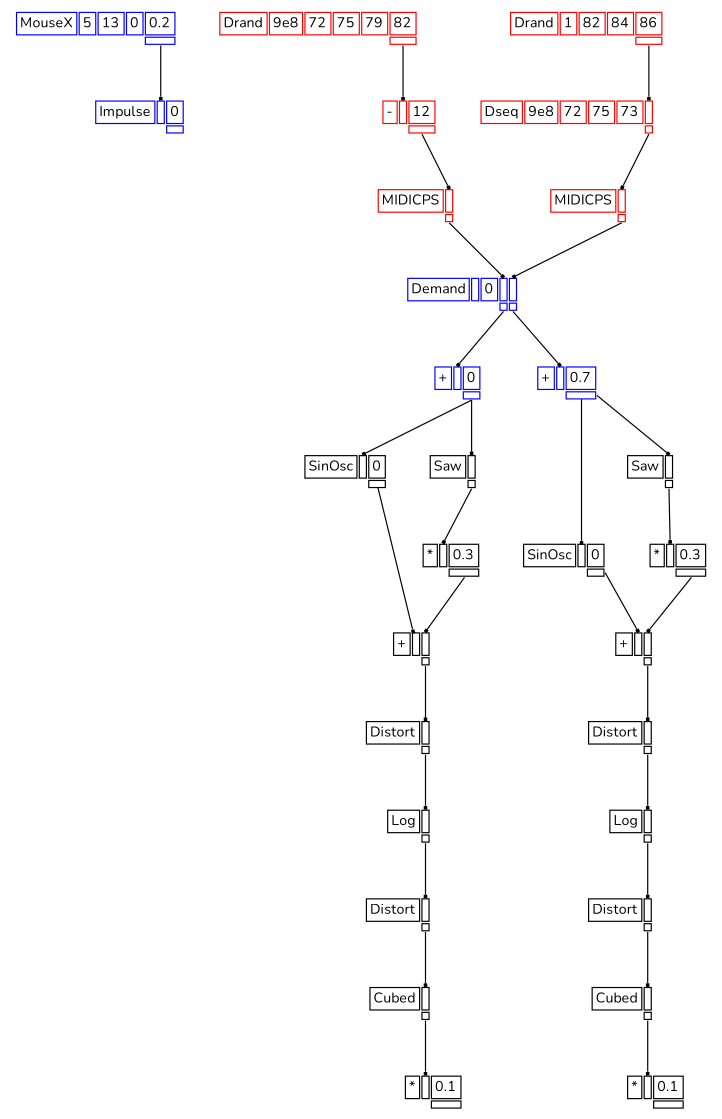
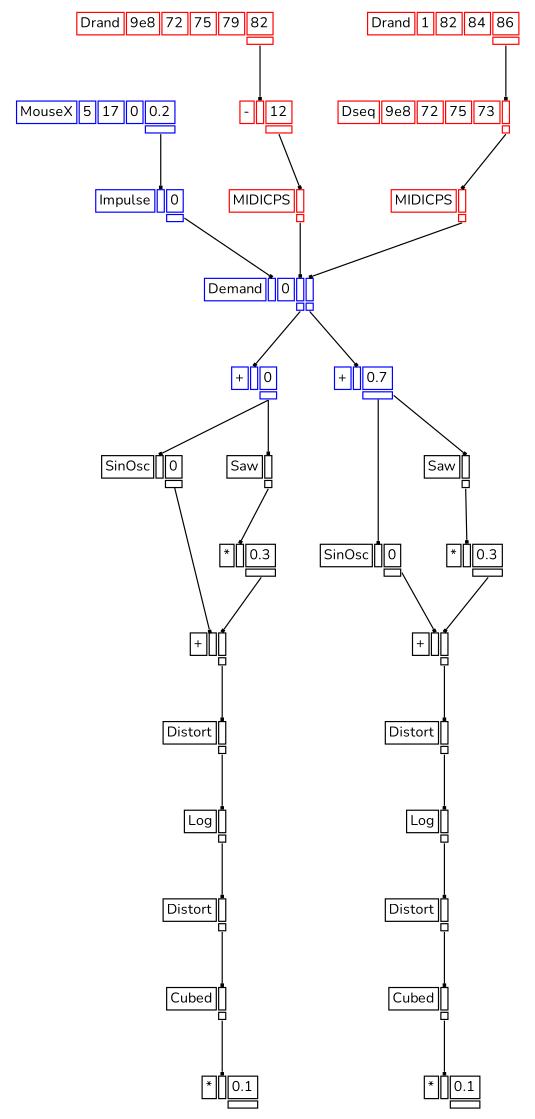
  digraph {
    fontname=Nunito
    splines=false
    node [color=black fontname=Nunito fontsize=12 shape=plaintext]
    edge [arrowhead=box arrowsize=0.25 fontname=Nunito headport=i_0 tailport=o_0]
-   n1 [color=blue label=<<TABLE BORDER="0" CELLBORDER="1"><TR><TD>MouseX</TD><TD ID="u_4:K_0">5</TD><TD ID="u_4:K_1">13</TD><TD ID="u_4:K_2">0</TD><TD ID="u_4:K_3">0.2</TD></TR><TR><TD BORDER="0"></TD><TD BORDER="0"></TD><TD BORDER="0"></TD><TD BORDER="0"></TD><TD PORT="o_0" ID="u_4:o_0"></TD></TR></TABLE>>]
+   n1 [color=blue label=<<TABLE BORDER="0" CELLBORDER="1"><TR><TD>MouseX</TD><TD ID="u_4:K_0">5</TD><TD ID="u_4:K_1">17</TD><TD ID="u_4:K_2">0</TD><TD ID="u_4:K_3">0.2</TD></TR><TR><TD BORDER="0"></TD><TD BORDER="0"></TD><TD BORDER="0"></TD><TD BORDER="0"></TD><TD PORT="o_0" ID="u_4:o_0"></TD></TR></TABLE>>]
    n2 [color=blue label=<<TABLE BORDER="0" CELLBORDER="1"><TR><TD>Impulse</TD><TD PORT="i_0" ID="u_5:i_0"></TD><TD ID="u_5:K_1">0</TD></TR><TR><TD BORDER="0"></TD><TD BORDER="0"></TD><TD PORT="o_0" ID="u_5:o_0"></TD></TR></TABLE>>]
    n3 [color=blue label=<<TABLE BORDER="0" CELLBORDER="1"><TR><TD>Demand</TD><TD PORT="i_0" ID="u_21:i_0"></TD><TD ID="u_21:K_1">0</TD><TD PORT="i_2" ID="u_21:i_2"></TD><TD PORT="i_3" ID="u_21:i_3"></TD></TR><TR><TD BORDER="0"></TD><TD BORDER="0"></TD><TD BORDER="0"></TD><TD PORT="o_0" ID="u_21:o_0"></TD><TD PORT="o_1" ID="u_21:o_1"></TD></TR></TABLE>>]
    n4 [color=blue label=<<TABLE BORDER="0" CELLBORDER="1"><TR><TD>+</TD><TD PORT="i_0" ID="u_24:i_0"></TD><TD ID="u_24:K_1">0.7</TD></TR><TR><TD BORDER="0"></TD><TD BORDER="0"></TD><TD PORT="o_0" ID="u_24:o_0"></TD></TR></TABLE>>]
    n5 [color=blue label=<<TABLE BORDER="0" CELLBORDER="1"><TR><TD>+</TD><TD PORT="i_0" ID="u_38:i_0"></TD><TD ID="u_38:K_1">0</TD></TR><TR><TD BORDER="0"></TD><TD BORDER="0"></TD><TD PORT="o_0" ID="u_38:o_0"></TD></TR></TABLE>>]
    n6 [color=red label=<<TABLE BORDER="0" CELLBORDER="1"><TR><TD>Drand</TD><TD ID="u_11:K_0">9e8</TD><TD ID="u_11:K_1">72</TD><TD ID="u_11:K_2">75</TD><TD ID="u_11:K_3">79</TD><TD ID="u_11:K_4">82</TD></TR><TR><TD BORDER="0"></TD><TD BORDER="0"></TD><TD BORDER="0"></TD><TD BORDER="0"></TD><TD BORDER="0"></TD><TD PORT="o_0" ID="u_11:o_0"></TD></TR></TABLE>>]
    n7 [color=red label=<<TABLE BORDER="0" CELLBORDER="1"><TR><TD>-</TD><TD PORT="i_0" ID="u_13:i_0"></TD><TD ID="u_13:K_1">12</TD></TR><TR><TD BORDER="0"></TD><TD BORDER="0"></TD><TD PORT="o_0" ID="u_13:o_0"></TD></TR></TABLE>>]
    n8 [color=red label=<<TABLE BORDER="0" CELLBORDER="1"><TR><TD>MIDICPS</TD><TD PORT="i_0" ID="u_14:i_0"></TD></TR><TR><TD BORDER="0"></TD><TD PORT="o_0" ID="u_14:o_0"></TD></TR></TABLE>>]
    n9 [color=red label=<<TABLE BORDER="0" CELLBORDER="1"><TR><TD>Drand</TD><TD ID="u_18:K_0">1</TD><TD ID="u_18:K_1">82</TD><TD ID="u_18:K_2">84</TD><TD ID="u_18:K_3">86</TD></TR><TR><TD BORDER="0"></TD><TD BORDER="0"></TD><TD BORDER="0"></TD><TD BORDER="0"></TD><TD PORT="o_0" ID="u_18:o_0"></TD></TR></TABLE>>]
    n10 [color=red label=<<TABLE BORDER="0" CELLBORDER="1"><TR><TD>Dseq</TD><TD ID="u_19:K_0">9e8</TD><TD ID="u_19:K_1">72</TD><TD ID="u_19:K_2">75</TD><TD ID="u_19:K_3">73</TD><TD PORT="i_4" ID="u_19:i_4"></TD></TR><TR><TD BORDER="0"></TD><TD BORDER="0"></TD><TD BORDER="0"></TD><TD BORDER="0"></TD><TD BORDER="0"></TD><TD PORT="o_0" ID="u_19:o_0"></TD></TR></TABLE>>]
    n11 [color=red label=<<TABLE BORDER="0" CELLBORDER="1"><TR><TD>MIDICPS</TD><TD PORT="i_0" ID="u_20:i_0"></TD></TR><TR><TD BORDER="0"></TD><TD PORT="o_0" ID="u_20:o_0"></TD></TR></TABLE>>]
    n12 [label=<<TABLE BORDER="0" CELLBORDER="1"><TR><TD>SinOsc</TD><TD PORT="i_0" ID="u_25:i_0"></TD><TD ID="u_25:K_1">0</TD></TR><TR><TD BORDER="0"></TD><TD BORDER="0"></TD><TD PORT="o_0" ID="u_25:o_0"></TD></TR></TABLE>>]
    n13 [label=<<TABLE BORDER="0" CELLBORDER="1"><TR><TD>Saw</TD><TD PORT="i_0" ID="u_27:i_0"></TD></TR><TR><TD BORDER="0"></TD><TD PORT="o_0" ID="u_27:o_0"></TD></TR></TABLE>>]
    n14 [label=<<TABLE BORDER="0" CELLBORDER="1"><TR><TD>SinOsc</TD><TD PORT="i_0" ID="u_39:i_0"></TD><TD ID="u_39:K_1">0</TD></TR><TR><TD BORDER="0"></TD><TD BORDER="0"></TD><TD PORT="o_0" ID="u_39:o_0"></TD></TR></TABLE>>]
    n15 [label=<<TABLE BORDER="0" CELLBORDER="1"><TR><TD>Saw</TD><TD PORT="i_0" ID="u_41:i_0"></TD></TR><TR><TD BORDER="0"></TD><TD PORT="o_0" ID="u_41:o_0"></TD></TR></TABLE>>]
    n16 [label=<<TABLE BORDER="0" CELLBORDER="1"><TR><TD>+</TD><TD PORT="i_0" ID="u_30:i_0"></TD><TD PORT="i_1" ID="u_30:i_1"></TD></TR><TR><TD BORDER="0"></TD><TD BORDER="0"></TD><TD PORT="o_0" ID="u_30:o_0"></TD></TR></TABLE>>]
    n17 [label=<<TABLE BORDER="0" CELLBORDER="1"><TR><TD>*</TD><TD PORT="i_0" ID="u_29:i_0"></TD><TD ID="u_29:K_1">0.3</TD></TR><TR><TD BORDER="0"></TD><TD BORDER="0"></TD><TD PORT="o_0" ID="u_29:o_0"></TD></TR></TABLE>>]
    n18 [label=<<TABLE BORDER="0" CELLBORDER="1"><TR><TD>Distort</TD><TD PORT="i_0" ID="u_31:i_0"></TD></TR><TR><TD BORDER="0"></TD><TD PORT="o_0" ID="u_31:o_0"></TD></TR></TABLE>>]
    n19 [label=<<TABLE BORDER="0" CELLBORDER="1"><TR><TD>Log</TD><TD PORT="i_0" ID="u_32:i_0"></TD></TR><TR><TD BORDER="0"></TD><TD PORT="o_0" ID="u_32:o_0"></TD></TR></TABLE>>]
    n20 [label=<<TABLE BORDER="0" CELLBORDER="1"><TR><TD>Distort</TD><TD PORT="i_0" ID="u_33:i_0"></TD></TR><TR><TD BORDER="0"></TD><TD PORT="o_0" ID="u_33:o_0"></TD></TR></TABLE>>]
    n21 [label=<<TABLE BORDER="0" CELLBORDER="1"><TR><TD>Cubed</TD><TD PORT="i_0" ID="u_34:i_0"></TD></TR><TR><TD BORDER="0"></TD><TD PORT="o_0" ID="u_34:o_0"></TD></TR></TABLE>>]
    n22 [label=<<TABLE BORDER="0" CELLBORDER="1"><TR><TD>*</TD><TD PORT="i_0" ID="u_36:i_0"></TD><TD ID="u_36:K_1">0.1</TD></TR><TR><TD BORDER="0"></TD><TD BORDER="0"></TD><TD PORT="o_0" ID="u_36:o_0"></TD></TR></TABLE>>]
    n23 [label=<<TABLE BORDER="0" CELLBORDER="1"><TR><TD>+</TD><TD PORT="i_0" ID="u_43:i_0"></TD><TD PORT="i_1" ID="u_43:i_1"></TD></TR><TR><TD BORDER="0"></TD><TD BORDER="0"></TD><TD PORT="o_0" ID="u_43:o_0"></TD></TR></TABLE>>]
    n24 [label=<<TABLE BORDER="0" CELLBORDER="1"><TR><TD>*</TD><TD PORT="i_0" ID="u_42:i_0"></TD><TD ID="u_42:K_1">0.3</TD></TR><TR><TD BORDER="0"></TD><TD BORDER="0"></TD><TD PORT="o_0" ID="u_42:o_0"></TD></TR></TABLE>>]
    n25 [label=<<TABLE BORDER="0" CELLBORDER="1"><TR><TD>Distort</TD><TD PORT="i_0" ID="u_44:i_0"></TD></TR><TR><TD BORDER="0"></TD><TD PORT="o_0" ID="u_44:o_0"></TD></TR></TABLE>>]
    n26 [label=<<TABLE BORDER="0" CELLBORDER="1"><TR><TD>Log</TD><TD PORT="i_0" ID="u_45:i_0"></TD></TR><TR><TD BORDER="0"></TD><TD PORT="o_0" ID="u_45:o_0"></TD></TR></TABLE>>]
    n27 [label=<<TABLE BORDER="0" CELLBORDER="1"><TR><TD>Distort</TD><TD PORT="i_0" ID="u_46:i_0"></TD></TR><TR><TD BORDER="0"></TD><TD PORT="o_0" ID="u_46:o_0"></TD></TR></TABLE>>]
    n28 [label=<<TABLE BORDER="0" CELLBORDER="1"><TR><TD>Cubed</TD><TD PORT="i_0" ID="u_47:i_0"></TD></TR><TR><TD BORDER="0"></TD><TD PORT="o_0" ID="u_47:o_0"></TD></TR></TABLE>>]
    n29 [label=<<TABLE BORDER="0" CELLBORDER="1"><TR><TD>*</TD><TD PORT="i_0" ID="u_48:i_0"></TD><TD ID="u_48:K_1">0.1</TD></TR><TR><TD BORDER="0"></TD><TD BORDER="0"></TD><TD PORT="o_0" ID="u_48:o_0"></TD></TR></TABLE>>]
    n1 -> n2
+   n2 -> n3
    n3 -> n4 [tailport=o_1]
    n3 -> n5
    n4 -> n12
    n4 -> n13
    n5 -> n14
    n5 -> n15
    n6 -> n7
    n7 -> n8
    n8 -> n3 [headport=i_2]
    n9 -> n10 [headport=i_4]
    n10 -> n11
    n11 -> n3 [headport=i_3]
    n12 -> n16
    n13 -> n17
    n14 -> n23
    n15 -> n24
    n16 -> n18
    n17 -> n16 [headport=i_1]
    n18 -> n19
    n19 -> n20
    n20 -> n21
    n21 -> n22
    n23 -> n25
    n24 -> n23 [headport=i_1]
    n25 -> n26
    n26 -> n27
    n27 -> n28
    n28 -> n29
  }
